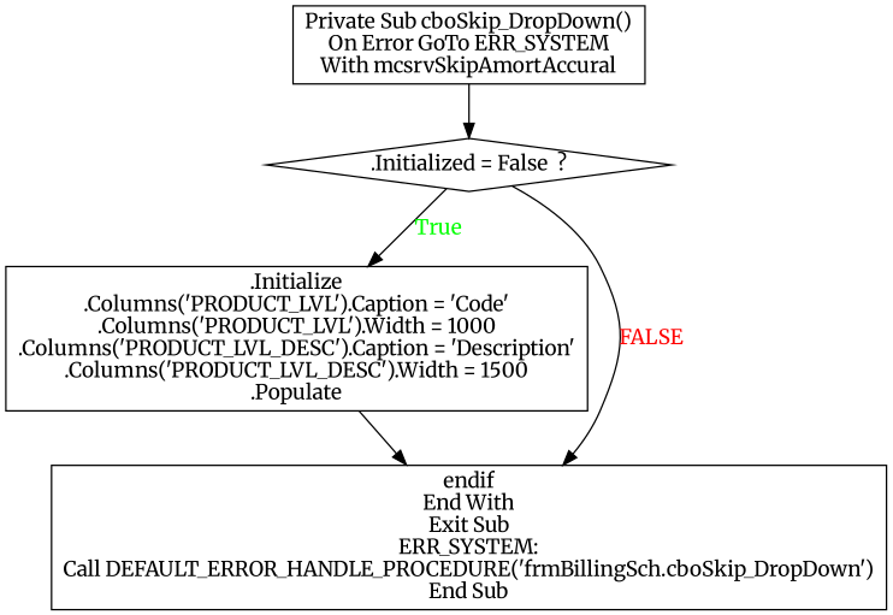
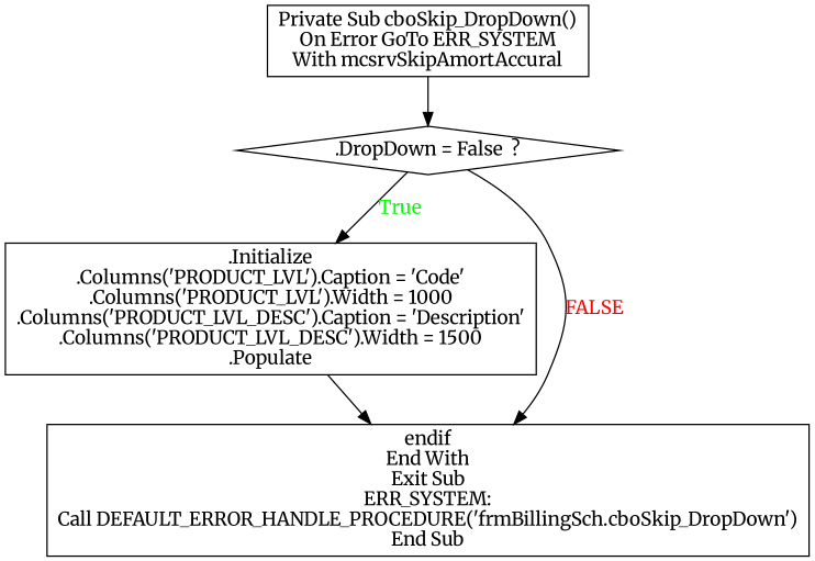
  digraph {
    fontname=Merriweather
    node [shape=box fontname=Merriweather]
    edge [fontname=Merriweather]
    n1 [label="Private Sub cboSkip_DropDown()\nOn Error GoTo ERR_SYSTEM\nWith mcsrvSkipAmortAccural"]
-   n2 [label=".Initialized = False  ?" shape=diamond]
+   n2 [label=".DropDown = False  ?" shape=diamond]
    n3 [label=".Initialize\n.Columns('PRODUCT_LVL').Caption = 'Code'\n.Columns('PRODUCT_LVL').Width = 1000\n.Columns('PRODUCT_LVL_DESC').Caption = 'Description'\n.Columns('PRODUCT_LVL_DESC').Width = 1500\n.Populate"]
    n4 [label="endif\nEnd With\nExit Sub\nERR_SYSTEM:\nCall DEFAULT_ERROR_HANDLE_PROCEDURE('frmBillingSch.cboSkip_DropDown')\nEnd Sub"]
    n1 -> n2
    n2 -> n3 [fontcolor=GREEN label=True]
    n2 -> n4 [fontcolor=RED label=FALSE]
    n3 -> n4
  }
